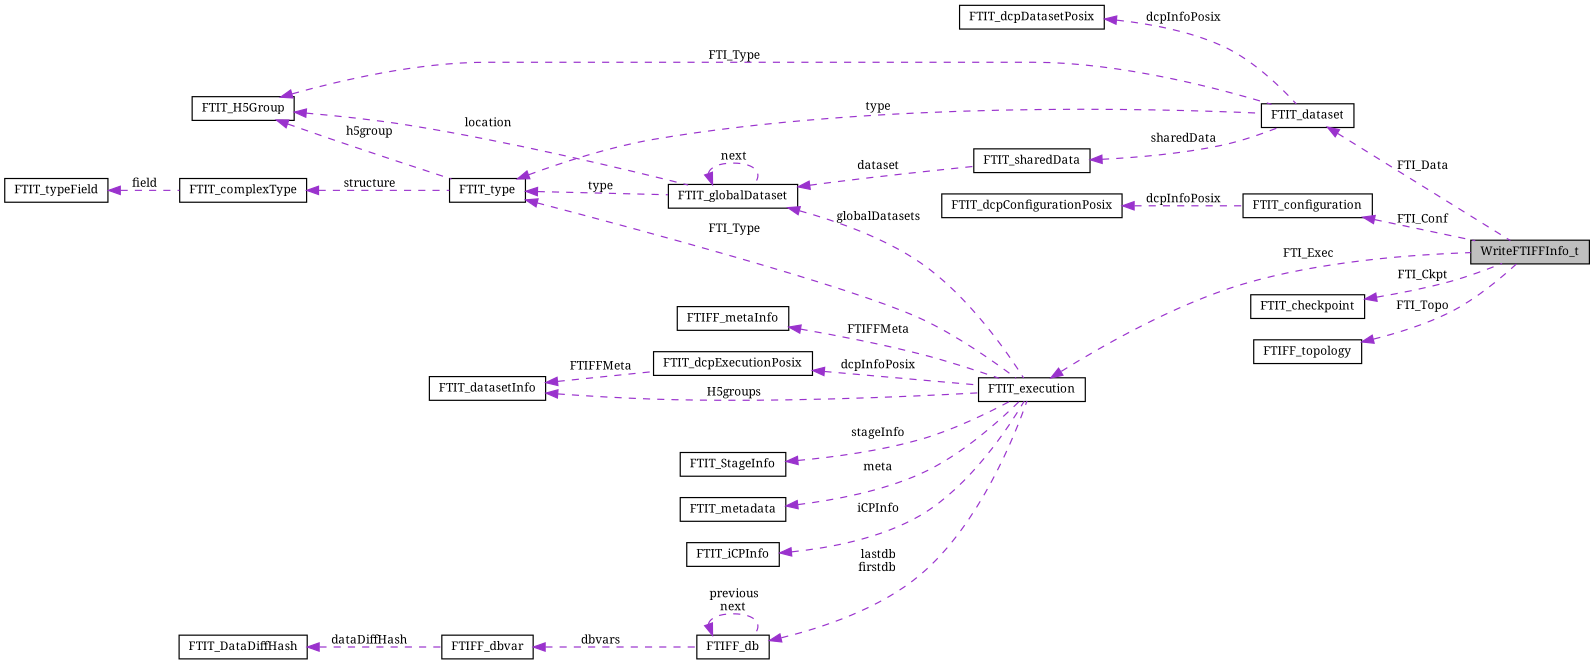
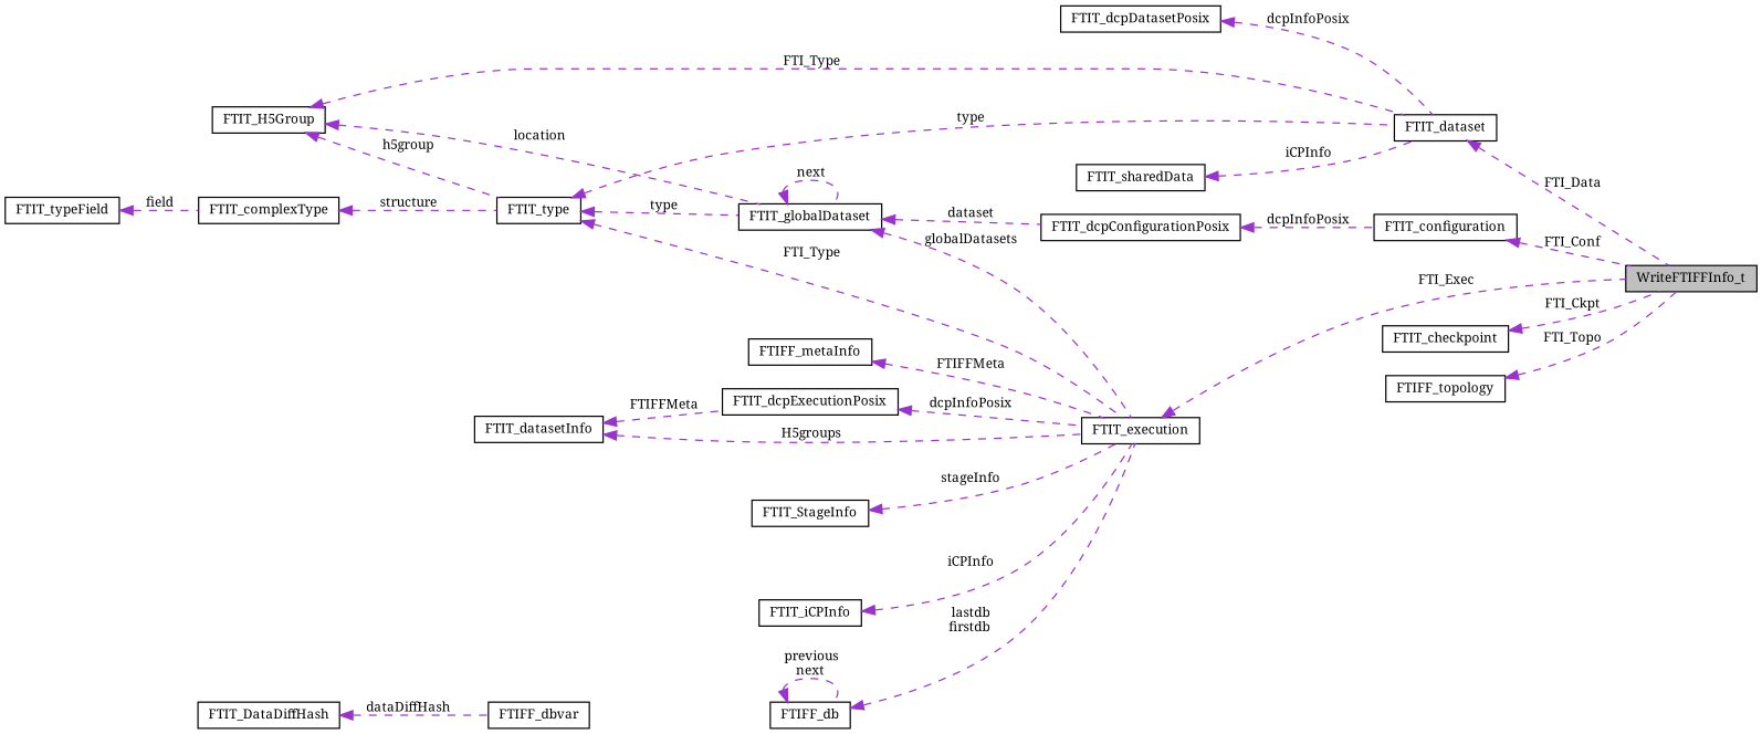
  digraph {
    fontname="Noto Serif"
    rankdir=LR
    node [color=black fillcolor=white fontname="Noto Serif" fontsize=10 shape=record style=filled]
    edge [color=darkorchid3 dir=back fontname="Noto Serif" fontsize=10 labelfontname=Helvetica labelfontsize=10 style=dashed]
    n1 [fillcolor=grey75 fontcolor=black height=0.2 label=WriteFTIFFInfo_t width=0.4]
    n2 [height=0.2 label=FTIT_configuration width=0.4]
    n3 [height=0.2 label=FTIT_dcpConfigurationPosix width=0.4]
    n4 [height=0.2 label=FTIT_dataset width=0.4]
    n5 [height=0.2 label=FTIT_H5Group width=0.4]
    n6 [height=0.2 label=FTIT_type width=0.4]
    n7 [height=0.2 label=FTIT_globalDataset width=0.4]
    n8 [height=0.2 label=FTIT_execution width=0.4]
    n9 [height=0.2 label=FTIT_sharedData width=0.4]
    n10 [height=0.2 label=FTIT_complexType width=0.4]
    n11 [height=0.2 label=FTIT_typeField width=0.4]
    n12 [height=0.2 label=FTIT_dcpDatasetPosix width=0.4]
    n13 [height=0.2 label=FTIT_checkpoint width=0.4]
    n14 [height=0.2 label=FTIFF_topology width=0.4]
    n15 [height=0.2 label=FTIT_iCPInfo width=0.4]
    n16 [height=0.2 label=FTIT_dcpExecutionPosix width=0.4]
    n17 [height=0.2 label=FTIT_datasetInfo width=0.4]
    n18 [height=0.2 label=FTIFF_metaInfo width=0.4]
    n19 [height=0.2 label=FTIFF_db width=0.4]
    n20 [height=0.2 label=FTIFF_dbvar width=0.4]
    n21 [height=0.2 label=FTIT_DataDiffHash width=0.4]
    n22 [height=0.2 label=FTIT_StageInfo width=0.4]
-   n23 [height=0.2 label=FTIT_metadata width=0.4]
    n2 -> n1 [label=" FTI_Conf"]
    n3 -> n2 [label=" dcpInfoPosix"]
    n4 -> n1 [label=" FTI_Data"]
    n5 -> n4 [label=" FTI_Type"]
    n5 -> n6 [label=" h5group"]
    n5 -> n7 [label=" location"]
    n6 -> n4 [label=" type"]
    n6 -> n7 [label=" type"]
    n6 -> n8 [label=" FTI_Type"]
    n7 -> n7 [label=" next"]
    n7 -> n8 [label=" globalDatasets"]
-   n7 -> n9 [label=" dataset"]
+   n7 -> n3 [label=" dataset"]
    n8 -> n1 [label=" FTI_Exec"]
-   n9 -> n4 [label=" sharedData"]
+   n9 -> n4 [label=" iCPInfo"]
    n10 -> n6 [label=" structure"]
    n11 -> n10 [label=" field"]
    n12 -> n4 [label=" dcpInfoPosix"]
    n13 -> n1 [label=" FTI_Ckpt"]
    n14 -> n1 [label=" FTI_Topo"]
    n15 -> n8 [label=" iCPInfo"]
    n16 -> n8 [label=" dcpInfoPosix"]
    n17 -> n8 [label=" H5groups"]
    n17 -> n16 [label=" FTIFFMeta"]
    n18 -> n8 [label=" FTIFFMeta"]
    n19 -> n8 [label=" lastdb\nfirstdb"]
    n19 -> n19 [label=" previous\nnext"]
-   n20 -> n19 [label=" dbvars"]
    n21 -> n20 [label=" dataDiffHash"]
    n22 -> n8 [label=" stageInfo"]
-   n23 -> n8 [label=" meta"]
  }
